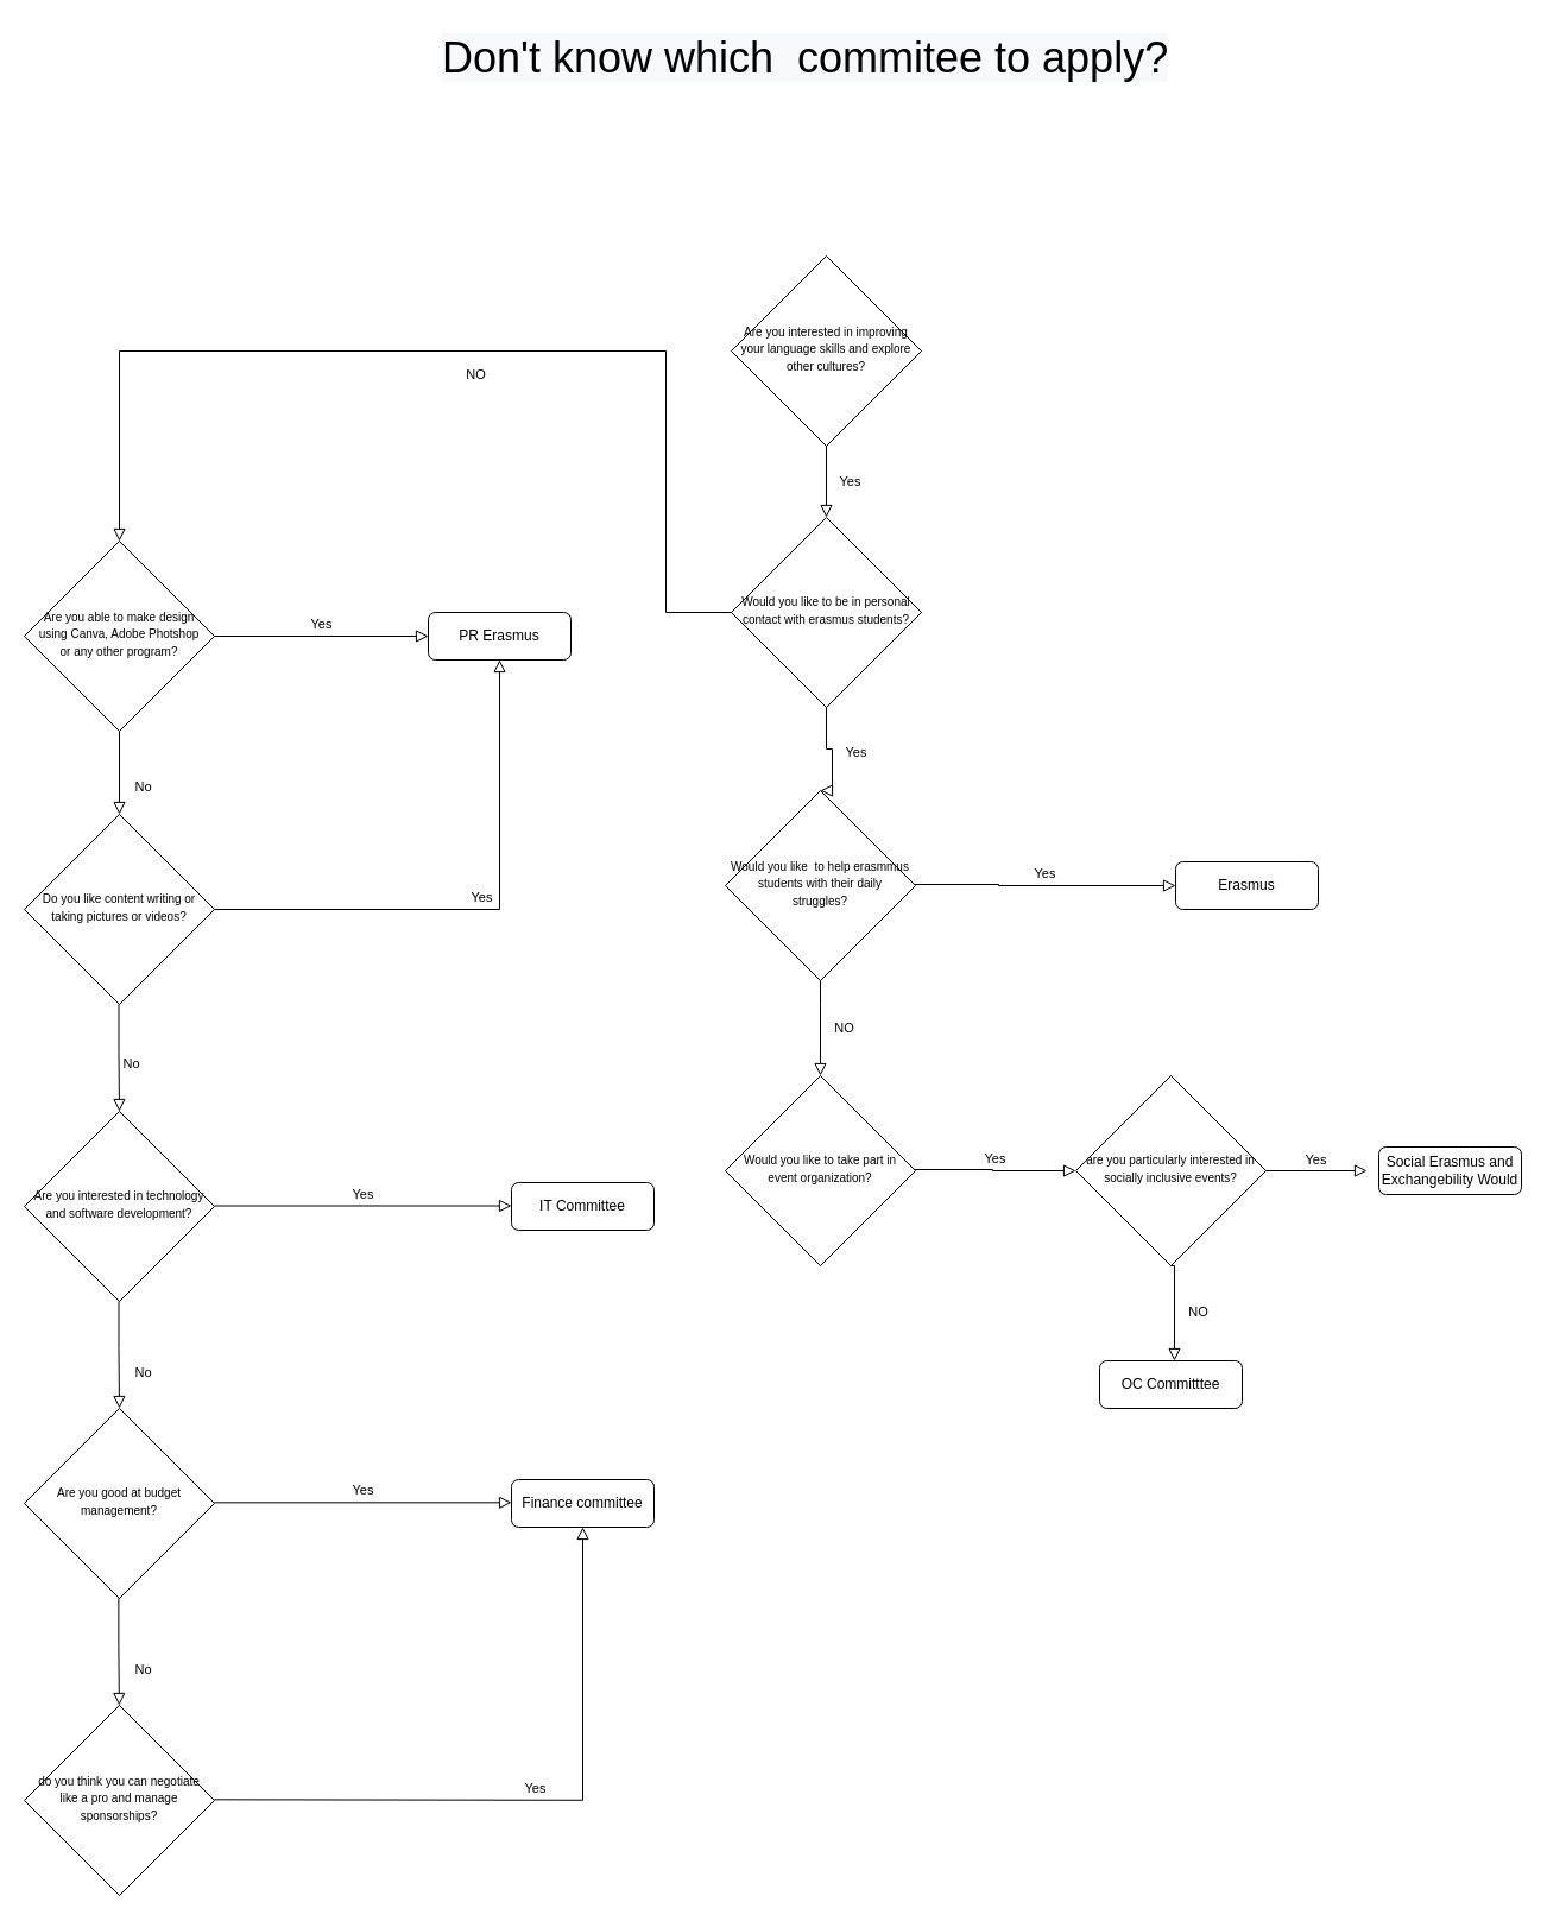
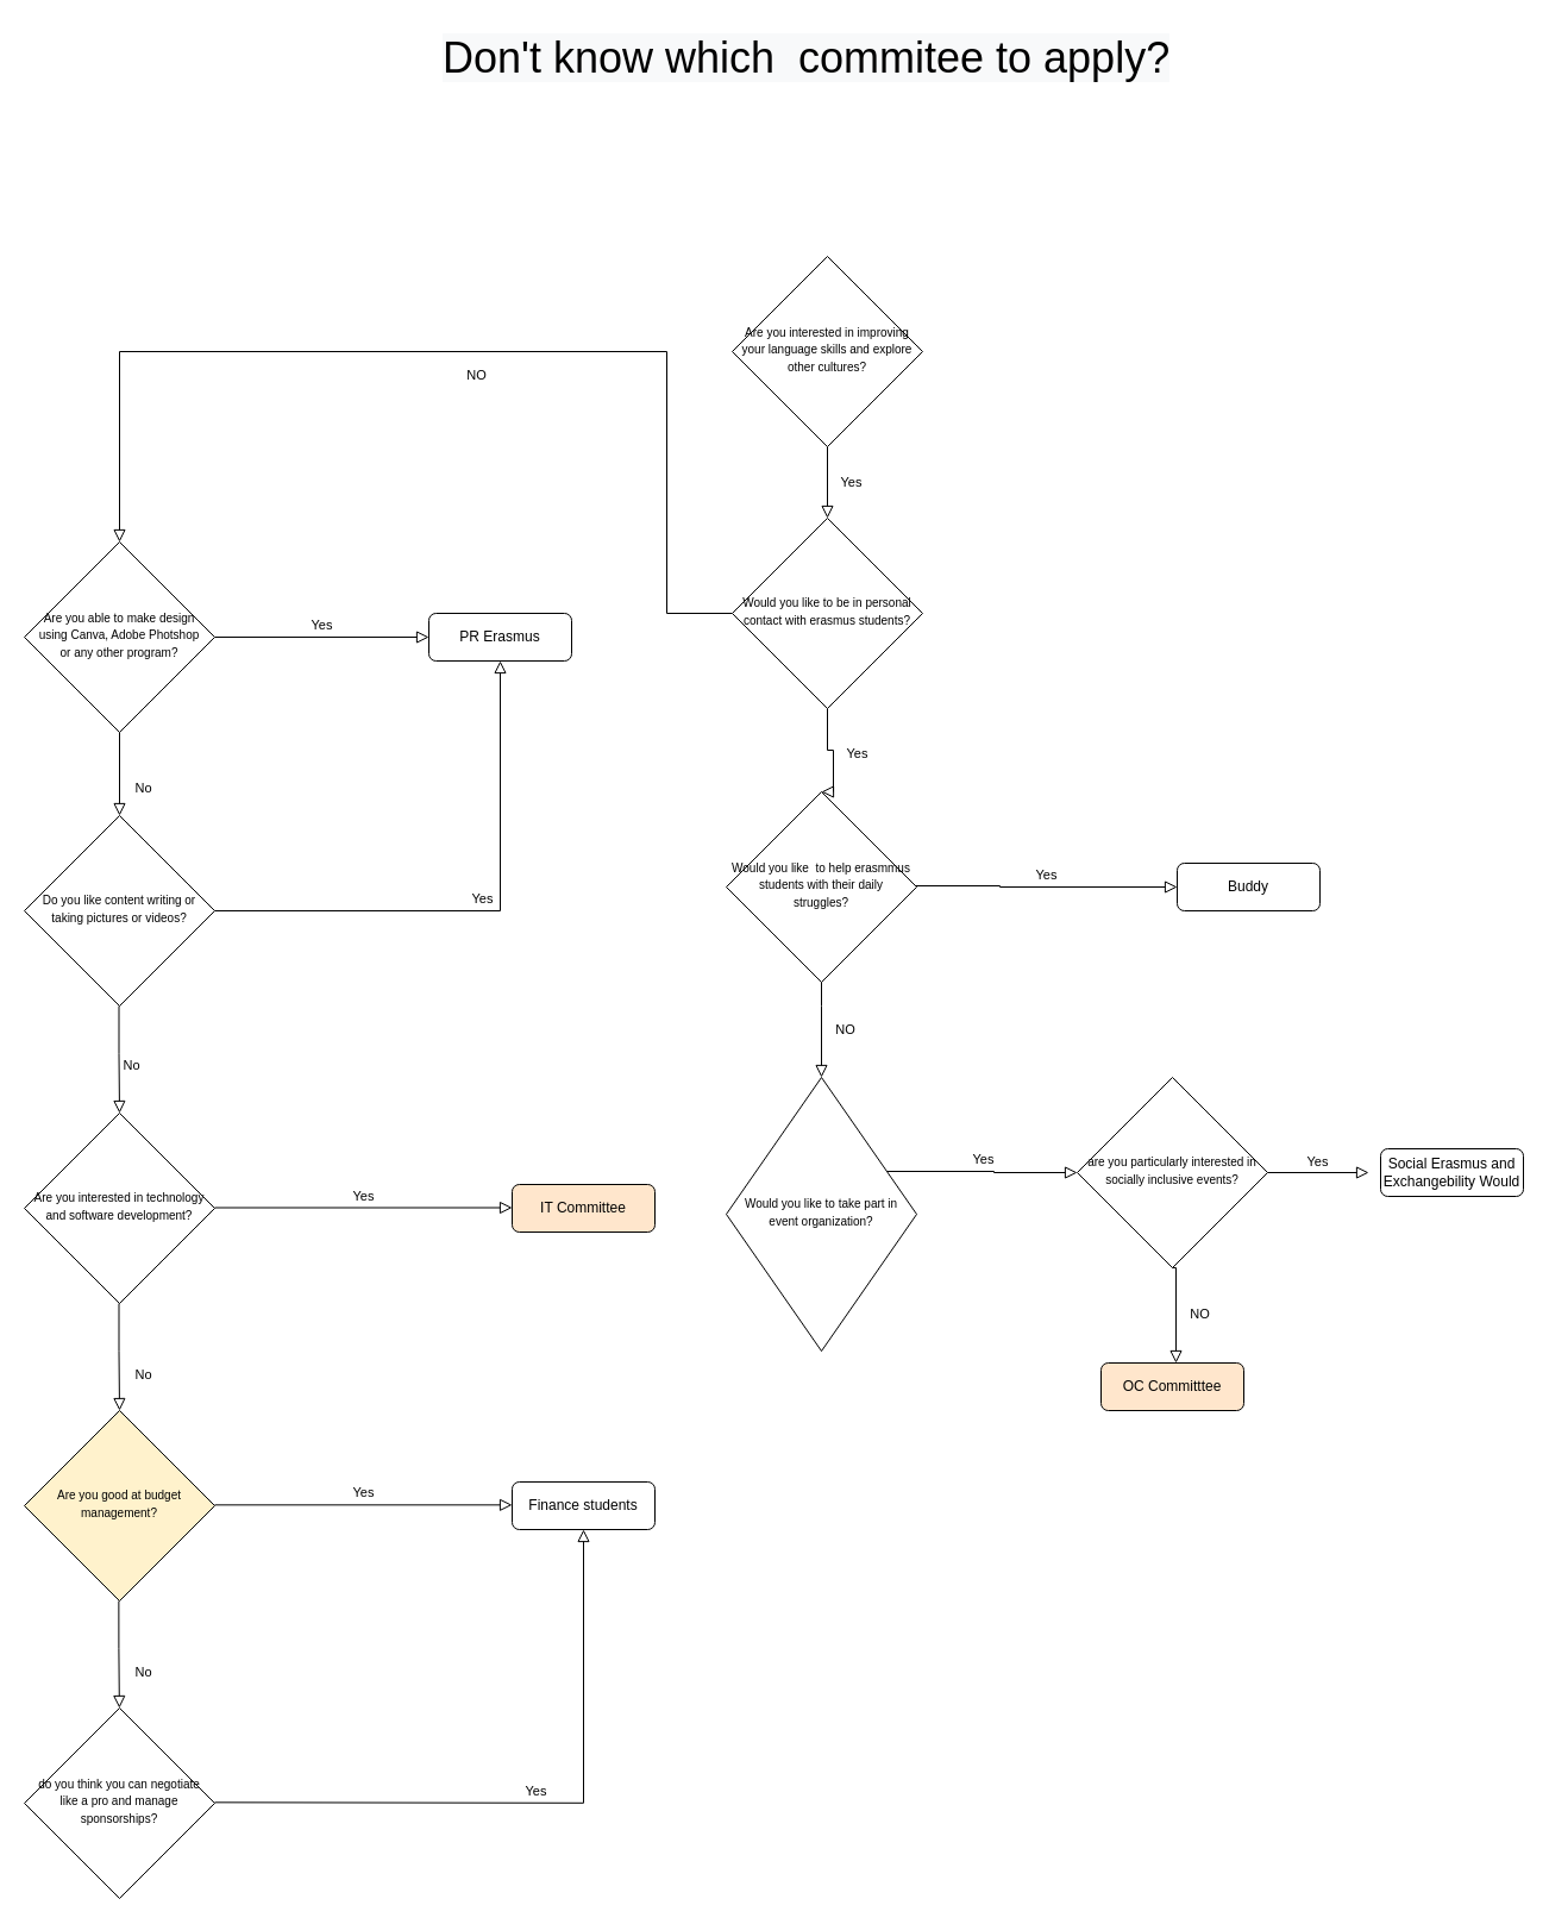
  <mxCell id="0" />
  <mxCell id="1" parent="0" />
  <mxCell id="2" value="NO" style="rounded=0;html=1;jettySize=auto;orthogonalLoop=1;fontSize=11;endArrow=block;endFill=0;endSize=8;strokeWidth=1;shadow=0;labelBackgroundColor=none;edgeStyle=orthogonalEdgeStyle;exitX=0;exitY=0.5;exitDx=0;exitDy=0;" parent="1" source="23" target="5" edge="1"><mxGeometry x="-0.028" y="20" relative="1" as="geometry"><mxPoint as="offset" /><mxPoint x="250" y="265" as="sourcePoint" /><Array as="points"><mxPoint x="560" y="515" /><mxPoint x="560" y="295" /><mxPoint x="100" y="295" /></Array></mxGeometry></mxCell>
  <mxCell id="3" value="No" style="rounded=0;html=1;jettySize=auto;orthogonalLoop=1;fontSize=11;endArrow=block;endFill=0;endSize=8;strokeWidth=1;shadow=0;labelBackgroundColor=none;edgeStyle=orthogonalEdgeStyle;entryX=0.5;entryY=0;entryDx=0;entryDy=0;" parent="1" source="5" target="7" edge="1"><mxGeometry x="0.333" y="20" relative="1" as="geometry"><mxPoint as="offset" /><mxPoint x="10" y="745" as="targetPoint" /></mxGeometry></mxCell>
  <mxCell id="4" value="Yes" style="edgeStyle=orthogonalEdgeStyle;rounded=0;html=1;jettySize=auto;orthogonalLoop=1;fontSize=11;endArrow=block;endFill=0;endSize=8;strokeWidth=1;shadow=0;labelBackgroundColor=none;" parent="1" source="5" target="6" edge="1"><mxGeometry y="10" relative="1" as="geometry"><mxPoint as="offset" /></mxGeometry></mxCell>
  <mxCell id="5" value="&lt;font style=&quot;font-size: 10px&quot;&gt;Are you able to make design using Canva, Adobe Photshop &lt;br&gt;or any other program?&lt;/font&gt;" style="rhombus;whiteSpace=wrap;html=1;shadow=0;fontFamily=Helvetica;fontSize=12;align=center;strokeWidth=1;spacing=6;spacingTop=-4;" parent="1" vertex="1"><mxGeometry x="20" y="455" width="160" height="160" as="geometry" /></mxCell>
  <mxCell id="6" value="PR Erasmus" style="rounded=1;whiteSpace=wrap;html=1;fontSize=12;glass=0;strokeWidth=1;shadow=0;" parent="1" vertex="1"><mxGeometry x="360" y="515" width="120" height="40" as="geometry" /></mxCell>
  <mxCell id="7" value="&lt;span style=&quot;font-size: 10px&quot;&gt;Do you like content writing or taking pictures or videos?&lt;/span&gt;" style="rhombus;whiteSpace=wrap;html=1;shadow=0;fontFamily=Helvetica;fontSize=12;align=center;strokeWidth=1;spacing=6;spacingTop=-4;" vertex="1" parent="1"><mxGeometry x="20" y="685" width="160" height="160" as="geometry" /></mxCell>
  <mxCell id="8" value="Yes" style="edgeStyle=orthogonalEdgeStyle;rounded=0;html=1;jettySize=auto;orthogonalLoop=1;fontSize=11;endArrow=block;endFill=0;endSize=8;strokeWidth=1;shadow=0;labelBackgroundColor=none;entryX=0.5;entryY=1;entryDx=0;entryDy=0;" edge="1" parent="1" target="6"><mxGeometry y="10" relative="1" as="geometry"><mxPoint as="offset" /><mxPoint x="180" y="765" as="sourcePoint" /><mxPoint x="174" y="825" as="targetPoint" /><Array as="points"><mxPoint x="420" y="765" /></Array></mxGeometry></mxCell>
  <mxCell id="9" value="No" style="rounded=0;html=1;jettySize=auto;orthogonalLoop=1;fontSize=11;endArrow=block;endFill=0;endSize=8;strokeWidth=1;shadow=0;labelBackgroundColor=none;edgeStyle=orthogonalEdgeStyle;" edge="1" parent="1"><mxGeometry x="0.113" y="10" relative="1" as="geometry"><mxPoint as="offset" /><mxPoint x="99.5" y="845" as="sourcePoint" /><mxPoint x="100" y="935" as="targetPoint" /><Array as="points"><mxPoint x="99.5" y="885" /><mxPoint x="99.5" y="885" /></Array></mxGeometry></mxCell>
  <mxCell id="10" value="&lt;span style=&quot;font-size: 10px&quot;&gt;Are you interested in technology and software development?&lt;/span&gt;" style="rhombus;whiteSpace=wrap;html=1;shadow=0;fontFamily=Helvetica;fontSize=12;align=center;strokeWidth=1;spacing=6;spacingTop=-4;" vertex="1" parent="1"><mxGeometry x="20" y="935" width="160" height="160" as="geometry" /></mxCell>
  <mxCell id="11" value="Yes" style="edgeStyle=orthogonalEdgeStyle;rounded=0;html=1;jettySize=auto;orthogonalLoop=1;fontSize=11;endArrow=block;endFill=0;endSize=8;strokeWidth=1;shadow=0;labelBackgroundColor=none;" edge="1" parent="1"><mxGeometry y="10" relative="1" as="geometry"><mxPoint as="offset" /><mxPoint x="180" y="1014.5" as="sourcePoint" /><mxPoint x="430" y="1014.5" as="targetPoint" /></mxGeometry></mxCell>
- <mxCell id="12" value="IT Committee" style="rounded=1;whiteSpace=wrap;html=1;fontSize=12;glass=0;strokeWidth=1;shadow=0;" vertex="1" parent="1"><mxGeometry x="430" y="995" width="120" height="40" as="geometry" /></mxCell>
+ <mxCell id="12" value="IT Committee" style="rounded=1;whiteSpace=wrap;html=1;fontSize=12;glass=0;strokeWidth=1;shadow=0;fillColor=#ffe6cc;" vertex="1" parent="1"><mxGeometry x="430" y="995" width="120" height="40" as="geometry" /></mxCell>
  <mxCell id="13" value="No" style="rounded=0;html=1;jettySize=auto;orthogonalLoop=1;fontSize=11;endArrow=block;endFill=0;endSize=8;strokeWidth=1;shadow=0;labelBackgroundColor=none;edgeStyle=orthogonalEdgeStyle;" edge="1" parent="1"><mxGeometry x="0.333" y="20" relative="1" as="geometry"><mxPoint as="offset" /><mxPoint x="99.5" y="1095" as="sourcePoint" /><mxPoint x="100" y="1185" as="targetPoint" /><Array as="points"><mxPoint x="99.5" y="1135" /><mxPoint x="99.5" y="1135" /></Array></mxGeometry></mxCell>
  <mxCell id="14" value="&lt;span style=&quot;font-size: 10px&quot;&gt;Are you interested in improving your language skills and explore other cultures?&lt;/span&gt;" style="rhombus;whiteSpace=wrap;html=1;shadow=0;fontFamily=Helvetica;fontSize=12;align=center;strokeWidth=1;spacing=6;spacingTop=-4;" vertex="1" parent="1"><mxGeometry x="615" y="215" width="160" height="160" as="geometry" /></mxCell>
  <mxCell id="15" value="&lt;span style=&quot;font-size: 10px&quot;&gt;Would you like&amp;nbsp; to help erasmmus students with their daily struggles?&lt;/span&gt;" style="rhombus;whiteSpace=wrap;html=1;shadow=0;fontFamily=Helvetica;fontSize=12;align=center;strokeWidth=1;spacing=6;spacingTop=-4;" vertex="1" parent="1"><mxGeometry x="610" y="665" width="160" height="160" as="geometry" /></mxCell>
  <mxCell id="16" value="Yes" style="rounded=0;html=1;jettySize=auto;orthogonalLoop=1;fontSize=11;endArrow=block;endFill=0;endSize=8;strokeWidth=1;shadow=0;labelBackgroundColor=none;edgeStyle=orthogonalEdgeStyle;exitX=0.5;exitY=1;exitDx=0;exitDy=0;entryX=0.5;entryY=0;entryDx=0;entryDy=0;" edge="1" parent="1" source="14" target="23"><mxGeometry y="20" relative="1" as="geometry"><mxPoint as="offset" /><mxPoint x="270" y="275" as="sourcePoint" /><mxPoint x="695" y="455" as="targetPoint" /></mxGeometry></mxCell>
  <mxCell id="17" value="NO" style="rounded=0;html=1;jettySize=auto;orthogonalLoop=1;fontSize=11;endArrow=block;endFill=0;endSize=8;strokeWidth=1;shadow=0;labelBackgroundColor=none;edgeStyle=orthogonalEdgeStyle;entryX=0.5;entryY=0;entryDx=0;entryDy=0;exitX=0.5;exitY=1;exitDx=0;exitDy=0;" edge="1" parent="1" source="15" target="18"><mxGeometry y="20" relative="1" as="geometry"><mxPoint as="offset" /><mxPoint x="780" y="825" as="sourcePoint" /><mxPoint x="720" y="905" as="targetPoint" /><Array as="points"><mxPoint x="690" y="845" /><mxPoint x="690" y="845" /></Array></mxGeometry></mxCell>
- <mxCell id="18" value="&lt;span style=&quot;font-size: 10px&quot;&gt;Would you like to take part in event organization?&lt;/span&gt;" style="rhombus;whiteSpace=wrap;html=1;shadow=0;fontFamily=Helvetica;fontSize=12;align=center;strokeWidth=1;spacing=6;spacingTop=-4;" vertex="1" parent="1"><mxGeometry x="610" y="905" width="160" height="160" as="geometry" /></mxCell>
+ <mxCell id="18" value="&lt;span style=&quot;font-size: 10px&quot;&gt;Would you like to take part in event organization?&lt;/span&gt;" style="rhombus;whiteSpace=wrap;html=1;shadow=0;fontFamily=Helvetica;fontSize=12;align=center;strokeWidth=1;spacing=6;spacingTop=-4;" vertex="1" parent="1"><mxGeometry x="610" y="905" width="160" height="230" as="geometry" /></mxCell>
  <mxCell id="19" value="Yes" style="edgeStyle=orthogonalEdgeStyle;rounded=0;html=1;jettySize=auto;orthogonalLoop=1;fontSize=11;endArrow=block;endFill=0;endSize=8;strokeWidth=1;shadow=0;labelBackgroundColor=none;entryX=0;entryY=0.5;entryDx=0;entryDy=0;" edge="1" parent="1" source="15" target="20"><mxGeometry y="10" relative="1" as="geometry"><mxPoint as="offset" /><mxPoint x="775" y="744.39" as="sourcePoint" /><mxPoint x="905" y="744.87" as="targetPoint" /><Array as="points"><mxPoint x="840" y="744" /></Array></mxGeometry></mxCell>
- <mxCell id="20" value="Erasmus" style="rounded=1;whiteSpace=wrap;html=1;fontSize=12;glass=0;strokeWidth=1;shadow=0;" vertex="1" parent="1"><mxGeometry x="989" y="725" width="120" height="40" as="geometry" /></mxCell>
+ <mxCell id="20" value="Buddy" style="rounded=1;whiteSpace=wrap;html=1;fontSize=12;glass=0;strokeWidth=1;shadow=0;" vertex="1" parent="1"><mxGeometry x="989" y="725" width="120" height="40" as="geometry" /></mxCell>
  <mxCell id="21" value="Yes" style="edgeStyle=orthogonalEdgeStyle;rounded=0;html=1;jettySize=auto;orthogonalLoop=1;fontSize=11;endArrow=block;endFill=0;endSize=8;strokeWidth=1;shadow=0;labelBackgroundColor=none;entryX=0;entryY=0.5;entryDx=0;entryDy=0;" edge="1" parent="1" source="18" target="32"><mxGeometry y="10" relative="1" as="geometry"><mxPoint as="offset" /><mxPoint x="770" y="984.33" as="sourcePoint" /><mxPoint x="910" y="985" as="targetPoint" /><Array as="points"><mxPoint x="835" y="984" /><mxPoint x="835" y="985" /></Array></mxGeometry></mxCell>
- <mxCell id="22" value="OC Committtee" style="rounded=1;whiteSpace=wrap;html=1;fontSize=12;glass=0;strokeWidth=1;shadow=0;" vertex="1" parent="1"><mxGeometry x="925" y="1145" width="120" height="40" as="geometry" /></mxCell>
+ <mxCell id="22" value="OC Committtee" style="rounded=1;whiteSpace=wrap;html=1;fontSize=12;glass=0;strokeWidth=1;shadow=0;fillColor=#ffe6cc;" vertex="1" parent="1"><mxGeometry x="925" y="1145" width="120" height="40" as="geometry" /></mxCell>
  <mxCell id="23" value="&lt;span style=&quot;font-size: 10px&quot;&gt;Would you like to be in personal contact with erasmus students?&lt;/span&gt;" style="rhombus;whiteSpace=wrap;html=1;shadow=0;fontFamily=Helvetica;fontSize=12;align=center;strokeWidth=1;spacing=6;spacingTop=-4;" vertex="1" parent="1"><mxGeometry x="615" y="435" width="160" height="160" as="geometry" /></mxCell>
  <mxCell id="24" value="Yes" style="rounded=0;html=1;jettySize=auto;orthogonalLoop=1;fontSize=11;endArrow=block;endFill=0;endSize=8;strokeWidth=1;shadow=0;labelBackgroundColor=none;edgeStyle=orthogonalEdgeStyle;entryX=0.5;entryY=0;entryDx=0;entryDy=0;exitX=0.5;exitY=1;exitDx=0;exitDy=0;" edge="1" parent="1" source="23" target="15"><mxGeometry y="20" relative="1" as="geometry"><mxPoint as="offset" /><mxPoint x="890" y="575" as="sourcePoint" /><mxPoint x="775" y="645" as="targetPoint" /><Array as="points"><mxPoint x="695" y="630" /><mxPoint x="700" y="630" /><mxPoint x="700" y="665" /></Array></mxGeometry></mxCell>
- <mxCell id="25" value="&lt;span style=&quot;font-size: 10px&quot;&gt;Are you good at budget management?&lt;/span&gt;" style="rhombus;whiteSpace=wrap;html=1;shadow=0;fontFamily=Helvetica;fontSize=12;align=center;strokeWidth=1;spacing=6;spacingTop=-4;" vertex="1" parent="1"><mxGeometry x="20" y="1185" width="160" height="160" as="geometry" /></mxCell>
+ <mxCell id="25" value="&lt;span style=&quot;font-size: 10px&quot;&gt;Are you good at budget management?&lt;/span&gt;" style="rhombus;whiteSpace=wrap;html=1;shadow=0;fontFamily=Helvetica;fontSize=12;align=center;strokeWidth=1;spacing=6;spacingTop=-4;fillColor=#fff2cc;" vertex="1" parent="1"><mxGeometry x="20" y="1185" width="160" height="160" as="geometry" /></mxCell>
  <mxCell id="26" value="Yes" style="edgeStyle=orthogonalEdgeStyle;rounded=0;html=1;jettySize=auto;orthogonalLoop=1;fontSize=11;endArrow=block;endFill=0;endSize=8;strokeWidth=1;shadow=0;labelBackgroundColor=none;" edge="1" parent="1"><mxGeometry y="10" relative="1" as="geometry"><mxPoint as="offset" /><mxPoint x="180" y="1264.33" as="sourcePoint" /><mxPoint x="430" y="1264.33" as="targetPoint" /></mxGeometry></mxCell>
- <mxCell id="27" value="Finance committee" style="rounded=1;whiteSpace=wrap;html=1;fontSize=12;glass=0;strokeWidth=1;shadow=0;" vertex="1" parent="1"><mxGeometry x="430" y="1245" width="120" height="40" as="geometry" /></mxCell>
+ <mxCell id="27" value="Finance students" style="rounded=1;whiteSpace=wrap;html=1;fontSize=12;glass=0;strokeWidth=1;shadow=0;" vertex="1" parent="1"><mxGeometry x="430" y="1245" width="120" height="40" as="geometry" /></mxCell>
  <mxCell id="28" value="No" style="rounded=0;html=1;jettySize=auto;orthogonalLoop=1;fontSize=11;endArrow=block;endFill=0;endSize=8;strokeWidth=1;shadow=0;labelBackgroundColor=none;edgeStyle=orthogonalEdgeStyle;" edge="1" parent="1"><mxGeometry x="0.333" y="20" relative="1" as="geometry"><mxPoint as="offset" /><mxPoint x="99.37" y="1345" as="sourcePoint" /><mxPoint x="99.87" y="1435" as="targetPoint" /><Array as="points"><mxPoint x="99.37" y="1385" /><mxPoint x="99.37" y="1385" /></Array></mxGeometry></mxCell>
  <mxCell id="29" value="&lt;span style=&quot;font-size: 10px&quot;&gt;do you think you can negotiate like a pro and manage sponsorships?&lt;/span&gt;" style="rhombus;whiteSpace=wrap;html=1;shadow=0;fontFamily=Helvetica;fontSize=12;align=center;strokeWidth=1;spacing=6;spacingTop=-4;" vertex="1" parent="1"><mxGeometry x="20" y="1435" width="160" height="160" as="geometry" /></mxCell>
  <mxCell id="30" value="Yes" style="edgeStyle=orthogonalEdgeStyle;rounded=0;html=1;jettySize=auto;orthogonalLoop=1;fontSize=11;endArrow=block;endFill=0;endSize=8;strokeWidth=1;shadow=0;labelBackgroundColor=none;entryX=0.5;entryY=1;entryDx=0;entryDy=0;" edge="1" parent="1" target="27"><mxGeometry y="10" relative="1" as="geometry"><mxPoint as="offset" /><mxPoint x="180" y="1514.33" as="sourcePoint" /><mxPoint x="430" y="1514.33" as="targetPoint" /></mxGeometry></mxCell>
  <mxCell id="31" value="&lt;span style=&quot;color: rgb(0, 0, 0); font-family: helvetica; font-size: 36px; font-style: normal; font-weight: 400; letter-spacing: normal; text-align: center; text-indent: 0px; text-transform: none; word-spacing: 0px; background-color: rgb(248, 249, 250); display: inline; float: none;&quot;&gt;Don't know which&amp;nbsp; commitee to apply?&lt;/span&gt;" style="text;whiteSpace=wrap;html=1;fontSize=36;" vertex="1" parent="1"><mxGeometry x="370" y="20" width="640" height="100" as="geometry" /></mxCell>
  <mxCell id="32" value="&lt;span style=&quot;font-size: 10px&quot;&gt;are you particularly interested in socially inclusive events?&lt;/span&gt;" style="rhombus;whiteSpace=wrap;html=1;shadow=0;fontFamily=Helvetica;fontSize=12;align=center;strokeWidth=1;spacing=6;spacingTop=-4;" vertex="1" parent="1"><mxGeometry x="905" y="905" width="160" height="160" as="geometry" /></mxCell>
  <mxCell id="33" value="Yes" style="edgeStyle=orthogonalEdgeStyle;rounded=0;html=1;jettySize=auto;orthogonalLoop=1;fontSize=11;endArrow=block;endFill=0;endSize=8;strokeWidth=1;shadow=0;labelBackgroundColor=none;exitX=1;exitY=0.5;exitDx=0;exitDy=0;" edge="1" parent="1" source="32"><mxGeometry y="10" relative="1" as="geometry"><mxPoint as="offset" /><mxPoint x="1149" y="984.47" as="sourcePoint" /><mxPoint x="1150" y="985" as="targetPoint" /><Array as="points" /></mxGeometry></mxCell>
  <mxCell id="34" value="NO" style="rounded=0;html=1;jettySize=auto;orthogonalLoop=1;fontSize=11;endArrow=block;endFill=0;endSize=8;strokeWidth=1;shadow=0;labelBackgroundColor=none;edgeStyle=orthogonalEdgeStyle;entryX=0.5;entryY=0;entryDx=0;entryDy=0;exitX=0.5;exitY=1;exitDx=0;exitDy=0;" edge="1" parent="1" source="32"><mxGeometry y="20" relative="1" as="geometry"><mxPoint as="offset" /><mxPoint x="988" y="1065" as="sourcePoint" /><mxPoint x="988" y="1145" as="targetPoint" /><Array as="points"><mxPoint x="988" y="1065" /></Array></mxGeometry></mxCell>
  <mxCell id="35" value="Social Erasmus and Exchangebility Would" style="rounded=1;whiteSpace=wrap;html=1;fontSize=12;glass=0;strokeWidth=1;shadow=0;" vertex="1" parent="1"><mxGeometry x="1160" y="965" width="120" height="40" as="geometry" /></mxCell>
